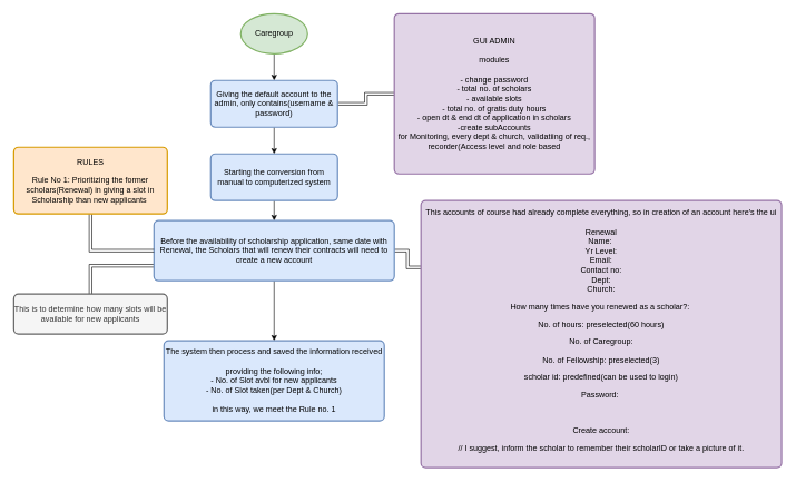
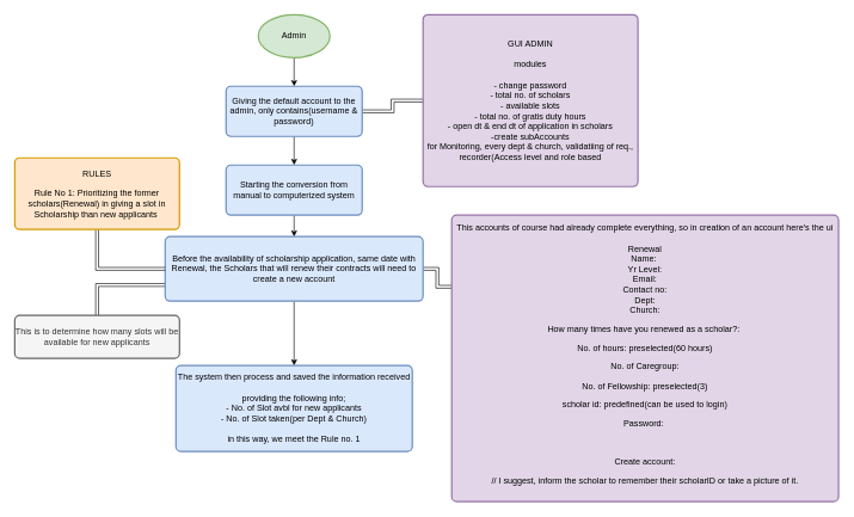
  <mxCell id="0" />
  <mxCell id="1" parent="0" />
  <mxCell id="2" style="edgeStyle=orthogonalEdgeStyle;rounded=0;orthogonalLoop=1;jettySize=auto;html=1;exitX=0.5;exitY=1;exitDx=0;exitDy=0;exitPerimeter=0;entryX=0.5;entryY=0;entryDx=0;entryDy=0;" edge="1" parent="1" source="3" target="6"><mxGeometry relative="1" as="geometry" /></mxCell>
- <mxCell id="3" value="Caregroup" style="strokeWidth=2;html=1;shape=mxgraph.flowchart.start_1;whiteSpace=wrap;fillColor=#d5e8d4;strokeColor=#82b366;" vertex="1" parent="1"><mxGeometry x="360" y="20" width="100" height="60" as="geometry" /></mxCell>
+ <mxCell id="3" value="Admin" style="strokeWidth=2;html=1;shape=mxgraph.flowchart.start_1;whiteSpace=wrap;fillColor=#d5e8d4;strokeColor=#82b366;" vertex="1" parent="1"><mxGeometry x="360" y="20" width="100" height="60" as="geometry" /></mxCell>
  <mxCell id="4" style="edgeStyle=orthogonalEdgeStyle;rounded=0;orthogonalLoop=1;jettySize=auto;html=1;exitX=1;exitY=0.5;exitDx=0;exitDy=0;shape=link;" edge="1" parent="1" source="6" target="7"><mxGeometry relative="1" as="geometry" /></mxCell>
  <mxCell id="5" style="edgeStyle=orthogonalEdgeStyle;rounded=0;orthogonalLoop=1;jettySize=auto;html=1;exitX=0.5;exitY=1;exitDx=0;exitDy=0;" edge="1" parent="1" source="6" target="9"><mxGeometry relative="1" as="geometry" /></mxCell>
  <mxCell id="6" value="Giving the default account to the admin, only contains(username &amp;amp; password)" style="rounded=1;whiteSpace=wrap;html=1;absoluteArcSize=1;arcSize=14;strokeWidth=2;fillColor=#dae8fc;strokeColor=#6c8ebf;" vertex="1" parent="1"><mxGeometry x="315" y="120" width="190" height="70" as="geometry" /></mxCell>
  <mxCell id="7" value="GUI ADMIN&lt;br&gt;&lt;div&gt;&lt;br&gt;&lt;/div&gt;&lt;div&gt;modules&lt;/div&gt;&lt;div&gt;&lt;br&gt;&lt;/div&gt;&lt;div&gt;- change password&lt;/div&gt;&lt;div&gt;- total no. of scholars&lt;/div&gt;&lt;div&gt;- available slots&lt;/div&gt;&lt;div&gt;- total no. of gratis duty hours&lt;/div&gt;&lt;div&gt;- open dt &amp;amp; end dt of application in scholars&lt;/div&gt;&lt;div&gt;-create subAccounts&lt;/div&gt;&lt;div&gt;for Monitoring, every dept &amp;amp; church, validatiing of req., recorder(Access level and role based&lt;/div&gt;" style="rounded=1;whiteSpace=wrap;html=1;absoluteArcSize=1;arcSize=14;strokeWidth=2;fillColor=#e1d5e7;strokeColor=#9673a6;" vertex="1" parent="1"><mxGeometry x="590" y="20" width="300" height="240" as="geometry" /></mxCell>
  <mxCell id="8" style="edgeStyle=orthogonalEdgeStyle;rounded=0;orthogonalLoop=1;jettySize=auto;html=1;exitX=0.5;exitY=1;exitDx=0;exitDy=0;entryX=0.5;entryY=0;entryDx=0;entryDy=0;" edge="1" parent="1" source="9" target="13"><mxGeometry relative="1" as="geometry" /></mxCell>
  <mxCell id="9" value="Starting the conversion from manual to computerized system" style="rounded=1;whiteSpace=wrap;html=1;absoluteArcSize=1;arcSize=14;strokeWidth=2;fillColor=#dae8fc;strokeColor=#6c8ebf;" vertex="1" parent="1"><mxGeometry x="315" y="230" width="190" height="70" as="geometry" /></mxCell>
  <mxCell id="10" style="edgeStyle=orthogonalEdgeStyle;rounded=0;orthogonalLoop=1;jettySize=auto;html=1;exitX=0;exitY=0.75;exitDx=0;exitDy=0;entryX=0.5;entryY=0;entryDx=0;entryDy=0;shape=link;" edge="1" parent="1" source="13" target="16"><mxGeometry relative="1" as="geometry" /></mxCell>
  <mxCell id="11" style="edgeStyle=orthogonalEdgeStyle;rounded=0;orthogonalLoop=1;jettySize=auto;html=1;exitX=1;exitY=0.5;exitDx=0;exitDy=0;entryX=0;entryY=0.25;entryDx=0;entryDy=0;shape=link;" edge="1" parent="1" source="13" target="17"><mxGeometry relative="1" as="geometry" /></mxCell>
  <mxCell id="12" style="edgeStyle=orthogonalEdgeStyle;rounded=0;orthogonalLoop=1;jettySize=auto;html=1;exitX=0.5;exitY=1;exitDx=0;exitDy=0;entryX=0.5;entryY=0;entryDx=0;entryDy=0;" edge="1" parent="1" source="13" target="18"><mxGeometry relative="1" as="geometry" /></mxCell>
  <mxCell id="13" value="Before the availability of scholarship application, same date with Renewal, the Scholars that will renew their contracts will need to create a new account" style="rounded=1;whiteSpace=wrap;html=1;absoluteArcSize=1;arcSize=14;strokeWidth=2;fillColor=#dae8fc;strokeColor=#6c8ebf;" vertex="1" parent="1"><mxGeometry x="230" y="330" width="360" height="90" as="geometry" /></mxCell>
  <mxCell id="14" style="edgeStyle=orthogonalEdgeStyle;rounded=0;orthogonalLoop=1;jettySize=auto;html=1;exitX=0.5;exitY=1;exitDx=0;exitDy=0;entryX=0;entryY=0.5;entryDx=0;entryDy=0;shape=link;" edge="1" parent="1" source="15" target="13"><mxGeometry relative="1" as="geometry" /></mxCell>
  <mxCell id="15" value="RULES&lt;br&gt;&lt;br&gt;&lt;div&gt;Rule No 1: Prioritizing the former scholars(Renewal) in giving a slot in Scholarship than new applicants&amp;nbsp;&lt;/div&gt;" style="rounded=1;whiteSpace=wrap;html=1;absoluteArcSize=1;arcSize=14;strokeWidth=2;fillColor=#ffe6cc;strokeColor=#d79b00;" vertex="1" parent="1"><mxGeometry x="20" y="220" width="230" height="100" as="geometry" /></mxCell>
  <mxCell id="16" value="This is to determine how many slots will be available for new applicants" style="rounded=1;whiteSpace=wrap;html=1;absoluteArcSize=1;arcSize=14;strokeWidth=2;fillColor=#f5f5f5;strokeColor=#666666;fontColor=#333333;" vertex="1" parent="1"><mxGeometry x="20" y="440" width="230" height="60" as="geometry" /></mxCell>
  <mxCell id="17" value="This accounts of course had already complete everything, so in creation of an account here's the ui&lt;div&gt;&lt;br&gt;&lt;/div&gt;&lt;div&gt;Renewal&lt;br&gt;Name:&amp;nbsp;&lt;/div&gt;&lt;div&gt;Yr Level:&lt;/div&gt;&lt;div&gt;Email:&lt;/div&gt;&lt;div&gt;Contact no:&lt;/div&gt;&lt;div&gt;Dept:&lt;/div&gt;&lt;div&gt;Church:&lt;/div&gt;&lt;div&gt;&lt;p&gt;How many times have you renewed as a scholar?:&amp;nbsp;&lt;/p&gt;&lt;p&gt;No. of hours: preselected(60 hours)&lt;/p&gt;&lt;p&gt;No. of Caregroup:&lt;/p&gt;&lt;p&gt;No. of Fellowship: preselected(3)&lt;/p&gt;&lt;p&gt;scholar id: predefined(can be used to login)&lt;/p&gt;&lt;p&gt;Password:&amp;nbsp;&lt;/p&gt;&lt;p&gt;&lt;br&gt;&lt;/p&gt;&lt;p&gt;Create account:&lt;/p&gt;&lt;p&gt;// I suggest, inform the scholar to remember their scholarID or take a picture of it.&lt;/p&gt;&lt;/div&gt;" style="rounded=1;whiteSpace=wrap;html=1;absoluteArcSize=1;arcSize=14;strokeWidth=2;fillColor=#e1d5e7;strokeColor=#9673a6;" vertex="1" parent="1"><mxGeometry x="630" y="300" width="540" height="400" as="geometry" /></mxCell>
  <mxCell id="18" value="The system then process and saved the information received&lt;br&gt;&lt;br&gt;providing the following info;&lt;div&gt;&lt;span style=&quot;text-align: start; background-color: transparent; color: light-dark(rgb(0, 0, 0), rgb(255, 255, 255));&quot;&gt;- No. of Slot avbl for new applicants&lt;/span&gt;&lt;/div&gt;&lt;div&gt;&lt;span style=&quot;text-align: start; background-color: transparent; color: light-dark(rgb(0, 0, 0), rgb(255, 255, 255));&quot;&gt;- No. of Slot taken(per Dept &amp;amp; Church)&lt;/span&gt;&lt;/div&gt;&lt;div&gt;&lt;span style=&quot;text-align: start; background-color: transparent; color: light-dark(rgb(0, 0, 0), rgb(255, 255, 255));&quot;&gt;&lt;br&gt;&lt;/span&gt;&lt;/div&gt;&lt;div&gt;&lt;span style=&quot;text-align: start; background-color: transparent; color: light-dark(rgb(0, 0, 0), rgb(255, 255, 255));&quot;&gt;in this way, we meet the Rule no. 1&lt;/span&gt;&lt;/div&gt;" style="rounded=1;whiteSpace=wrap;html=1;absoluteArcSize=1;arcSize=14;strokeWidth=2;fillColor=#dae8fc;strokeColor=#6c8ebf;" vertex="1" parent="1"><mxGeometry x="245" y="510" width="330" height="120" as="geometry" /></mxCell>
